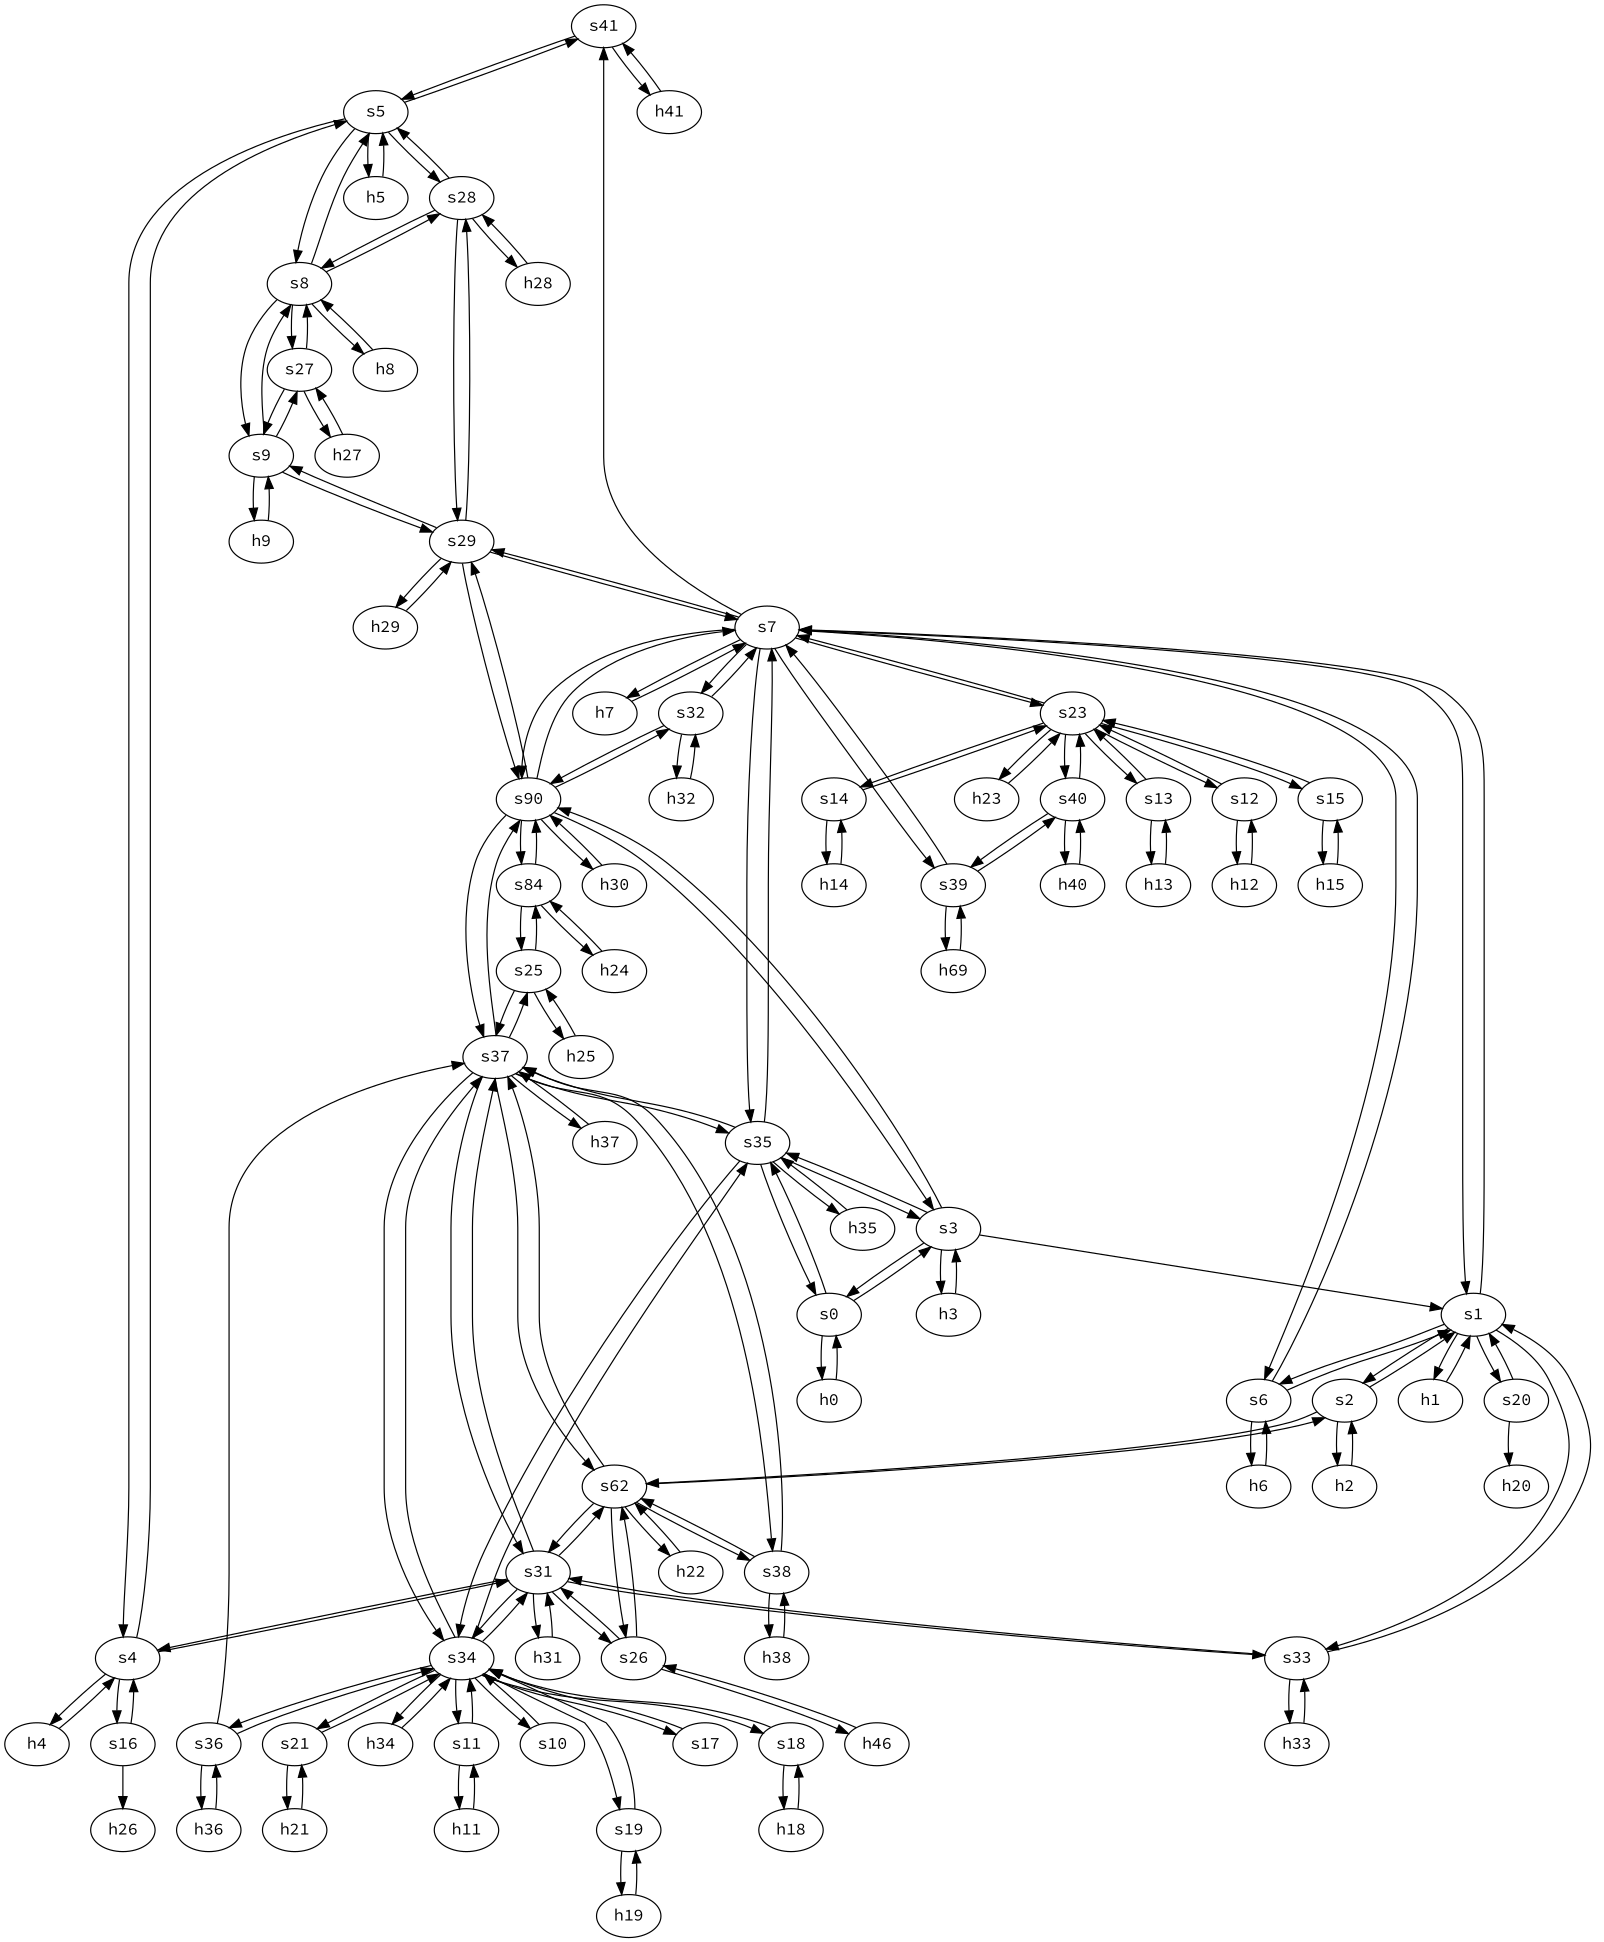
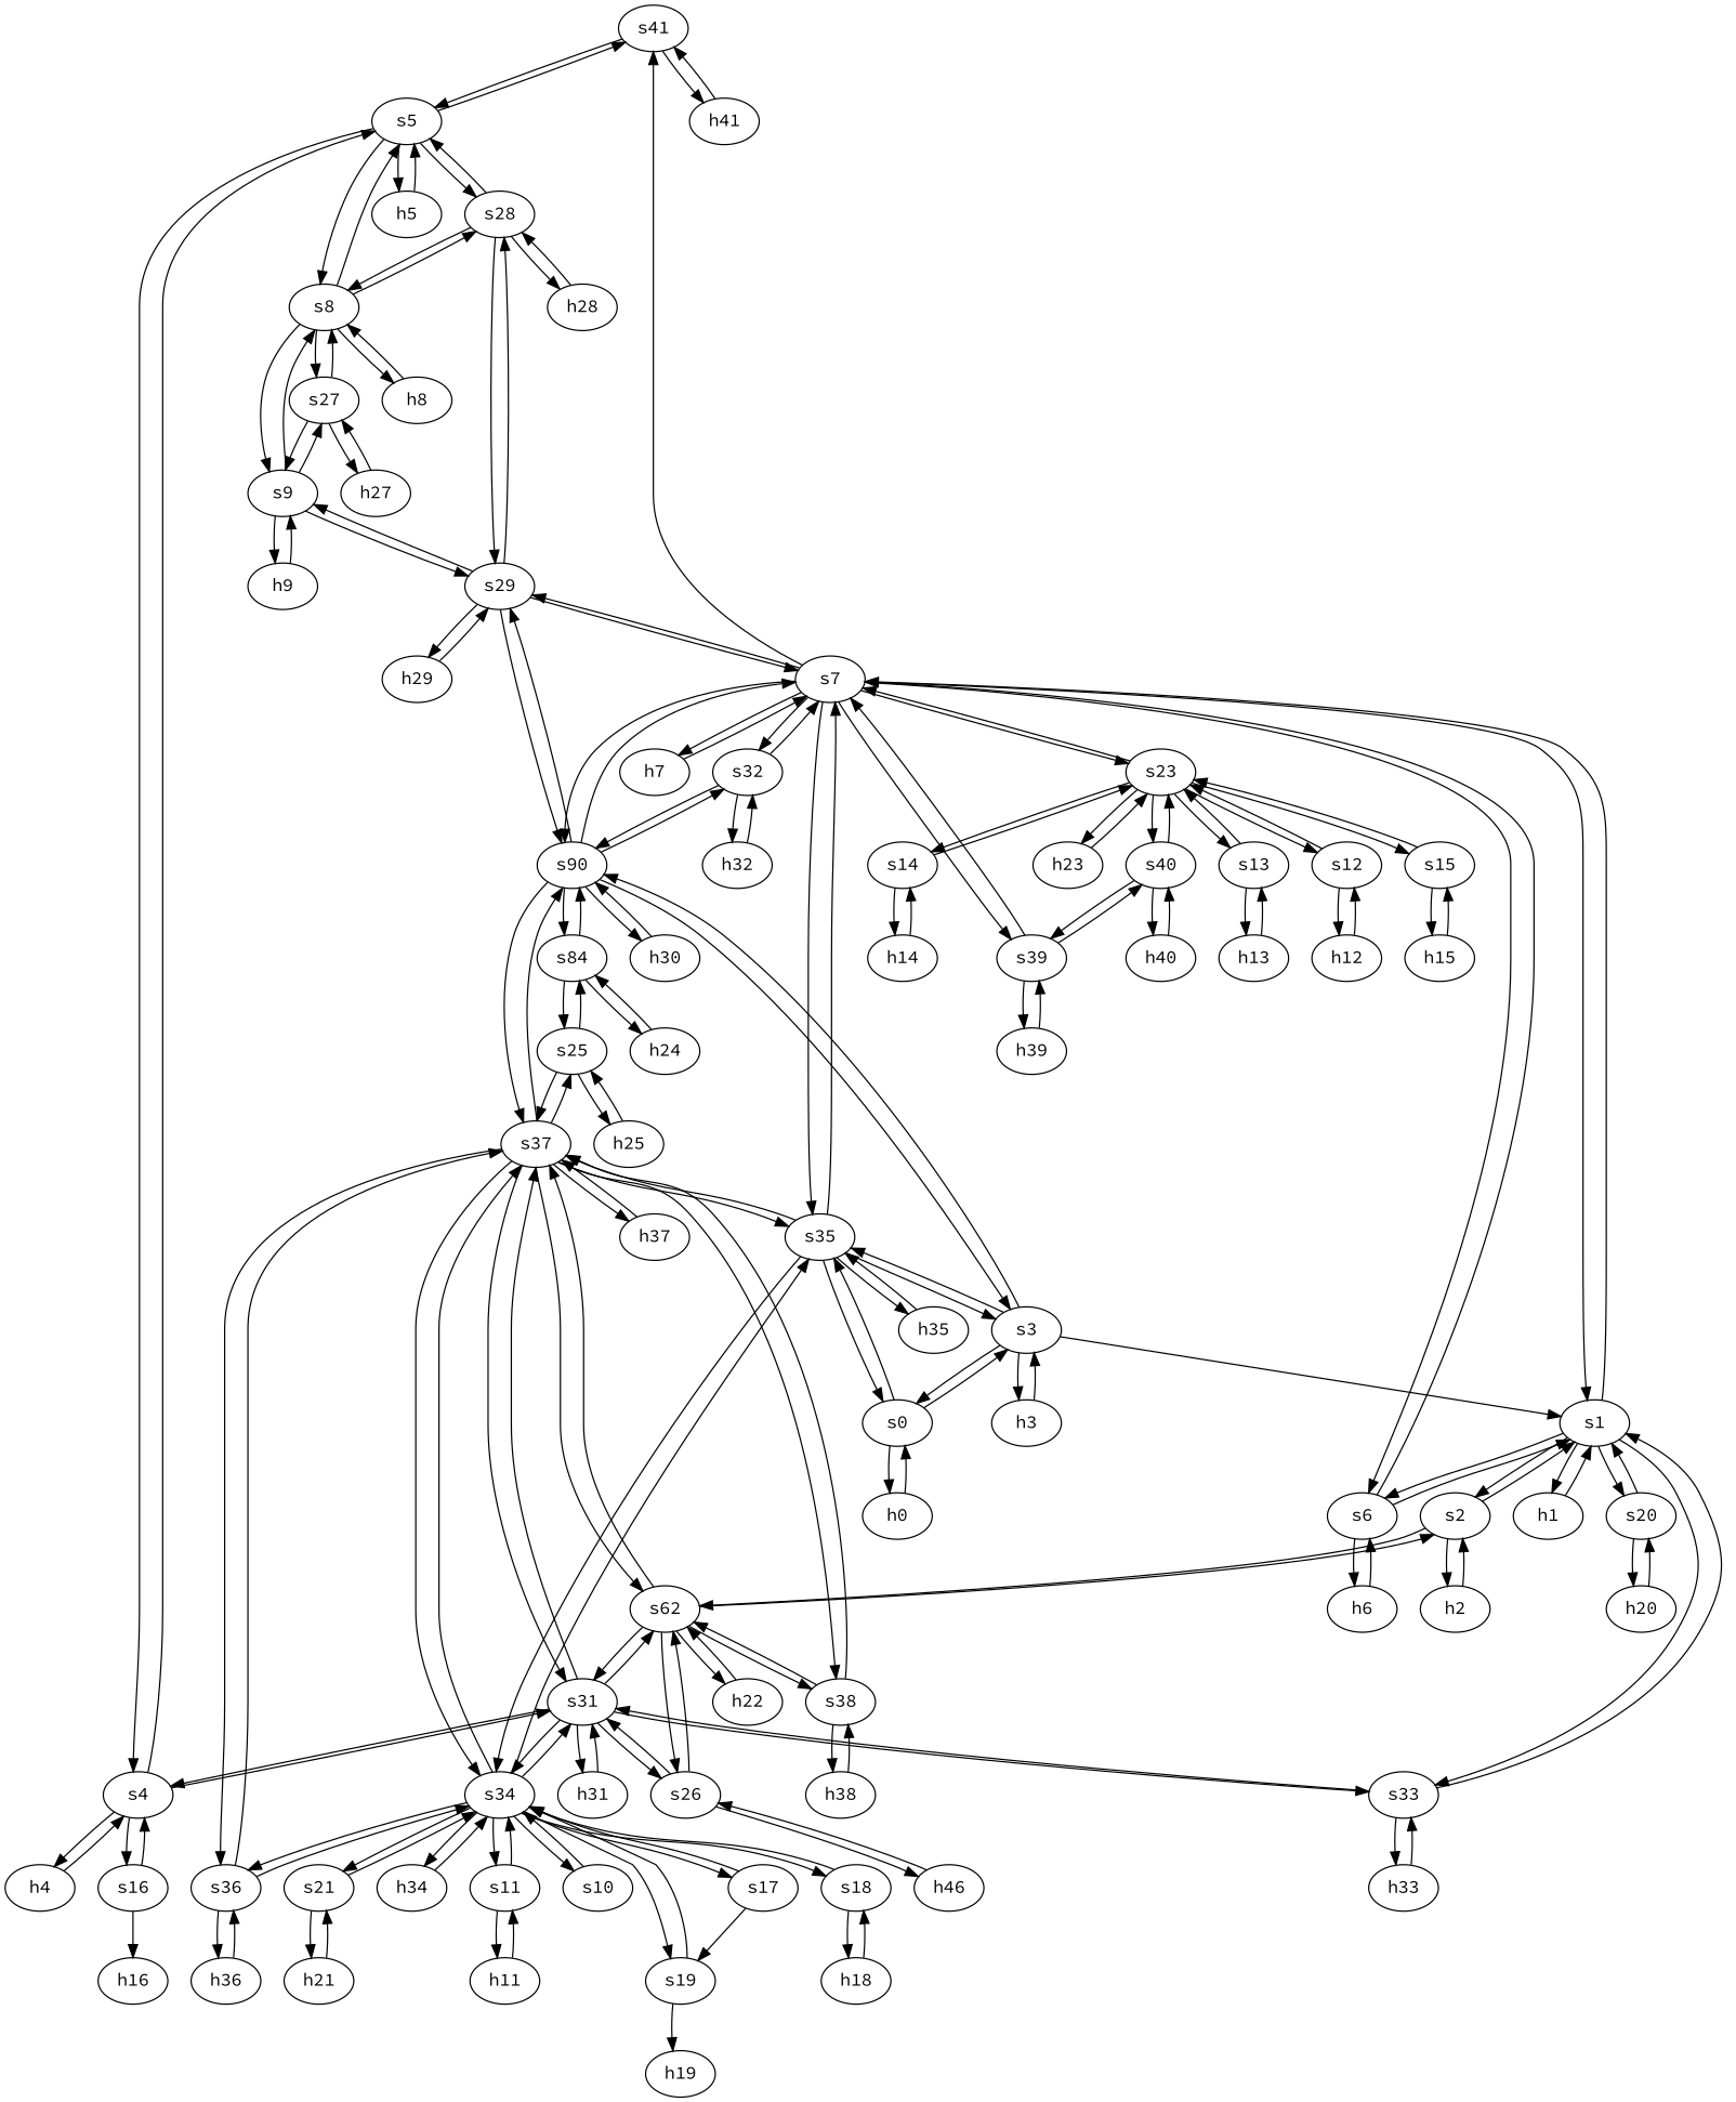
  strict digraph {
    fontname="Source Code Pro"
    node [fontname="Source Code Pro" type=switch]
    edge [capacity="1Gbps" cost=1 dst_port=1 fontname="Source Code Pro" src_port=1]
    s41
    s5
    h41 [ip="111.0.41.41" mac="00:00:00:00:41:41" type=host]
    s8
    s4
    h5 [ip="111.0.5.5" mac="00:00:00:00:5:5" type=host]
    s28
    s7
    s1
    s6
    h7 [ip="111.0.7.7" mac="00:00:00:00:7:7" type=host]
    s23
    s39
    s29
    s35
    n16 [label=s90]
    s32
    h8 [ip="111.0.8.8" mac="00:00:00:00:8:8" type=host]
    s9
    s27
    s31
    h4 [ip="111.0.4.4" mac="00:00:00:00:4:4" type=host]
    s16
    h28 [ip="111.0.28.28" mac="00:00:00:00:28:28" type=host]
    s2
    h1 [ip="111.0.1.1" mac="00:00:00:00:1:1" type=host]
    s33
    s20
    h6 [ip="111.0.6.6" mac="00:00:00:00:6:6" type=host]
    h23 [ip="111.0.23.23" mac="00:00:00:00:23:23" type=host]
    s40
    s13
    s12
    s15
    s14
-   h39 [ip="111.0.39.39" mac="00:00:00:00:39:39" type=host label=h69]
+   h39 [ip="111.0.39.39" mac="00:00:00:00:39:39" type=host]
    h29 [ip="111.0.29.29" mac="00:00:00:00:29:29" type=host]
    s3
    s0
    s37
    s34
    h35 [ip="111.0.35.35" mac="00:00:00:00:35:35" type=host]
    h30 [ip="111.0.30.30" mac="00:00:00:00:30:30" type=host]
    n44 [label=s84]
    h32 [ip="111.0.32.32" mac="00:00:00:00:32:32" type=host]
    h9 [ip="111.0.9.9" mac="00:00:00:00:9:9" type=host]
    h27 [ip="111.0.27.27" mac="00:00:00:00:27:27" type=host]
    n48 [ip="111.0.26.26" label=h46 mac="00:00:00:00:26:26" type=host]
    s26
    n50 [label=s62]
    h22 [ip="111.0.22.22" mac="00:00:00:00:22:22" type=host]
    s38
    h31 [ip="111.0.31.31" mac="00:00:00:00:31:31" type=host]
    h2 [ip="111.0.2.2" mac="00:00:00:00:2:2" type=host]
    h3 [ip="111.0.3.3" mac="00:00:00:00:3:3" type=host]
    h0 [ip="111.0.0.0" mac="00:00:00:00:0:0" type=host]
    h33 [ip="111.0.33.33" mac="00:00:00:00:33:33" type=host]
    h20 [ip="111.0.20.20" mac="00:00:00:00:20:20" type=host]
-   h16 [ip="111.0.16.16" mac="00:00:00:00:16:16" type=host label=h26]
+   h16 [ip="111.0.16.16" mac="00:00:00:00:16:16" type=host]
    h40 [ip="111.0.40.40" mac="00:00:00:00:40:40" type=host]
    h13 [ip="111.0.13.13" mac="00:00:00:00:13:13" type=host]
    h12 [ip="111.0.12.12" mac="00:00:00:00:12:12" type=host]
    h15 [ip="111.0.15.15" mac="00:00:00:00:15:15" type=host]
    h14 [ip="111.0.14.14" mac="00:00:00:00:14:14" type=host]
    s36
    s25
    h37 [ip="111.0.37.37" mac="00:00:00:00:37:37" type=host]
    h38 [ip="111.0.38.38" mac="00:00:00:00:38:38" type=host]
    h21 [ip="111.0.21.21" mac="00:00:00:00:21:21" type=host]
    s21
    h34 [ip="111.0.34.34" mac="00:00:00:00:34:34" type=host]
    s11
    s10
    s19
    s17
    s18
    h24 [ip="111.0.24.24" mac="00:00:00:00:24:24" type=host]
    h36 [ip="111.0.36.36" mac="00:00:00:00:36:36" type=host]
    h25 [ip="111.0.25.25" mac="00:00:00:00:25:25" type=host]
    h11 [ip="111.0.11.11" mac="00:00:00:00:11:11" type=host]
    h19 [ip="111.0.19.19" mac="00:00:00:00:19:19" type=host]
    h18 [ip="111.0.18.18" mac="00:00:00:00:18:18" type=host]
    s41 -> s5 [dst_port=5 src_port=2]
    s41 -> h41
    s5 -> s41 [dst_port=2 src_port=5]
    s5 -> s8 [dst_port=2 src_port=3]
    s5 -> s4 [dst_port=3 src_port=2]
    s5 -> h5
    s5 -> s28 [dst_port=2 src_port=4]
    h41 -> s41
    s8 -> s5 [dst_port=3 src_port=2]
    s8 -> s28 [dst_port=3 src_port=5]
    s8 -> h8
    s8 -> s9 [dst_port=2 src_port=3]
    s8 -> s27 [dst_port=2 src_port=4]
    s4 -> s5 [dst_port=2 src_port=3]
    s4 -> s31 [dst_port=2 src_port=4]
    s4 -> h4
    s4 -> s16 [dst_port=2 src_port=2]
    h5 -> s5
    s28 -> s5 [dst_port=4 src_port=2]
    s28 -> s8 [dst_port=5 src_port=3]
    s28 -> s29 [dst_port=4 src_port=4]
    s28 -> h28
    s7 -> s41 [dst_port=3 src_port=7]
    s7 -> s1 [dst_port=6 src_port=2]
    s7 -> s6 [dst_port=3 src_port=3]
    s7 -> h7
    s7 -> s23 [dst_port=2 src_port=8]
    s7 -> s39 [dst_port=2 src_port=6]
    s7 -> s29 [dst_port=2 src_port=9]
    s7 -> s35 [dst_port=4 src_port=5]
    s7 -> n16 [dst_port=3 src_port=10]
    s7 -> s32 [dst_port=2 src_port=4]
    s1 -> s7 [dst_port=2 src_port=6]
    s1 -> s6 [dst_port=2 src_port=5]
    s1 -> s2 [dst_port=2 src_port=3]
    s1 -> h1
    s1 -> s33 [dst_port=2 src_port=2]
    s1 -> s20 [dst_port=2 src_port=7]
    s6 -> s7 [dst_port=3 src_port=3]
    s6 -> s1 [dst_port=5 src_port=2]
    s6 -> h6
    h7 -> s7
    s23 -> s7 [dst_port=8 src_port=2]
    s23 -> h23
    s23 -> s40 [dst_port=2 src_port=7]
    s23 -> s13 [dst_port=2 src_port=4]
    s23 -> s12 [dst_port=2 src_port=3]
    s23 -> s15 [dst_port=2 src_port=6]
    s23 -> s14 [dst_port=2 src_port=5]
    s39 -> s7 [dst_port=6 src_port=2]
    s39 -> s40 [dst_port=3 src_port=3]
    s39 -> h39
    s29 -> s28 [dst_port=4 src_port=4]
    s29 -> s7 [dst_port=9 src_port=2]
    s29 -> n16 [dst_port=5 src_port=5]
    s29 -> s9 [dst_port=4 src_port=3]
    s29 -> h29
    s35 -> s7 [dst_port=5 src_port=4]
    s35 -> s3 [dst_port=4 src_port=3]
    s35 -> s0 [dst_port=2 src_port=2]
    s35 -> s37 [dst_port=7 src_port=6]
    s35 -> s34 [dst_port=9 src_port=5]
    s35 -> h35
    n16 -> s7 [dst_port=10 src_port=3]
    n16 -> s29 [dst_port=5 src_port=5]
    n16 -> s32 [dst_port=3 src_port=6]
    n16 -> s3 [dst_port=5 src_port=2]
    n16 -> s37 [dst_port=4 src_port=7]
    n16 -> h30
    n16 -> n44 [dst_port=3 src_port=4]
    s32 -> s7 [dst_port=4 src_port=2]
    s32 -> n16 [dst_port=6 src_port=3]
    s32 -> h32
    h8 -> s8
    s9 -> s8 [dst_port=3 src_port=2]
    s9 -> s29 [dst_port=3 src_port=4]
    s9 -> s27 [dst_port=3 src_port=3]
    s9 -> h9
    s27 -> s8 [dst_port=4 src_port=2]
    s27 -> s9 [dst_port=3 src_port=3]
    s27 -> h27
    s31 -> s4 [dst_port=4 src_port=2]
    s31 -> s33 [dst_port=3 src_port=5]
    s31 -> s37 [dst_port=5 src_port=7]
    s31 -> s34 [dst_port=8 src_port=6]
    s31 -> s26 [dst_port=3 src_port=4]
    s31 -> n50 [dst_port=3 src_port=3]
    s31 -> h31
    h4 -> s4
    s16 -> s4 [dst_port=2 src_port=2]
    s16 -> h16
    h28 -> s28
    s2 -> s1 [dst_port=3 src_port=2]
    s2 -> n50 [dst_port=2 src_port=3]
    s2 -> h2
    h1 -> s1
    s33 -> s1 [dst_port=2 src_port=2]
    s33 -> s31 [dst_port=5 src_port=3]
    s33 -> h33
    s20 -> s1 [dst_port=7 src_port=2]
    s20 -> h20
    h6 -> s6
    h23 -> s23
    s40 -> s23 [dst_port=7 src_port=2]
    s40 -> s39 [dst_port=3 src_port=3]
    s40 -> h40
    s13 -> s23 [dst_port=4 src_port=2]
    s13 -> h13
    s12 -> s23 [dst_port=3 src_port=2]
    s12 -> h12
    s15 -> s23 [dst_port=6 src_port=2]
    s15 -> h15
    s14 -> s23 [dst_port=5 src_port=2]
    s14 -> h14
    h39 -> s39
    h29 -> s29
    s3 -> s1 [dst_port=4 src_port=3]
    s3 -> s35 [dst_port=3 src_port=4]
    s3 -> n16 [dst_port=2 src_port=5]
    s3 -> s0 [dst_port=3 src_port=2]
    s3 -> h3
    s0 -> s35 [dst_port=2 src_port=2]
    s0 -> s3 [dst_port=2 src_port=3]
    s0 -> h0
    s37 -> s35 [dst_port=6 src_port=7]
    s37 -> n16 [dst_port=7 src_port=4]
    s37 -> s31 [dst_port=7 src_port=5]
    s37 -> s34 [dst_port=11 src_port=6]
    s37 -> n50 [dst_port=6 src_port=2]
    s37 -> s38 [dst_port=3 src_port=9]
+   s37 -> s36 [dst_port=3 src_port=8]
    s37 -> s25 [dst_port=3 src_port=3]
    s37 -> h37
    s34 -> s35 [dst_port=5 src_port=9]
    s34 -> s31 [dst_port=6 src_port=8]
    s34 -> s37 [dst_port=6 src_port=11]
    s34 -> s36 [dst_port=2 src_port=10]
    s34 -> s21 [dst_port=2 src_port=7]
    s34 -> h34
    s34 -> s11 [dst_port=2 src_port=3]
    s34 -> s10 [dst_port=2 src_port=2]
    s34 -> s19 [dst_port=2 src_port=6]
    s34 -> s17 [dst_port=2 src_port=4]
    s34 -> s18 [dst_port=2 src_port=5]
    h35 -> s35
    h30 -> n16
    n44 -> n16 [dst_port=4 src_port=3]
    n44 -> s25 [dst_port=2 src_port=2]
    n44 -> h24
    h32 -> s32
    h9 -> s9
    h27 -> s27
    n48 -> s26
    s26 -> s31 [dst_port=4 src_port=3]
    s26 -> n48
    s26 -> n50 [dst_port=4 src_port=2]
    n50 -> s31 [dst_port=3 src_port=3]
    n50 -> s2 [dst_port=3 src_port=2]
    n50 -> s37 [dst_port=2 src_port=6]
    n50 -> s26 [dst_port=2 src_port=4]
    n50 -> h22
    n50 -> s38 [dst_port=2 src_port=5]
    h22 -> n50
    s38 -> s37 [dst_port=9 src_port=3]
    s38 -> n50 [dst_port=5 src_port=2]
    s38 -> h38
    h31 -> s31
    h2 -> s2
    h3 -> s3
    h0 -> s0
    h33 -> s33
+   h20 -> s20
    h40 -> s40
    h13 -> s13
    h12 -> s12
    h15 -> s15
    h14 -> s14
    s36 -> s37 [dst_port=8 src_port=3]
    s36 -> s34 [dst_port=10 src_port=2]
    s36 -> h36
    s25 -> s37 [dst_port=3 src_port=3]
    s25 -> n44 [dst_port=2 src_port=2]
    s25 -> h25
    h37 -> s37
    h38 -> s38
    h21 -> s21
    s21 -> s34 [dst_port=7 src_port=2]
    s21 -> h21
    h34 -> s34
    s11 -> s34 [dst_port=3 src_port=2]
    s11 -> h11
    s10 -> s34 [dst_port=2 src_port=2]
    s19 -> s34 [dst_port=6 src_port=2]
    s19 -> h19
    s17 -> s34 [dst_port=4 src_port=2]
    s18 -> s34 [dst_port=5 src_port=2]
    s18 -> h18
    h24 -> n44
    h36 -> s36
    h25 -> s25
    h11 -> s11
-   h19 -> s19
+   s17 -> s19
    h18 -> s18
  }
